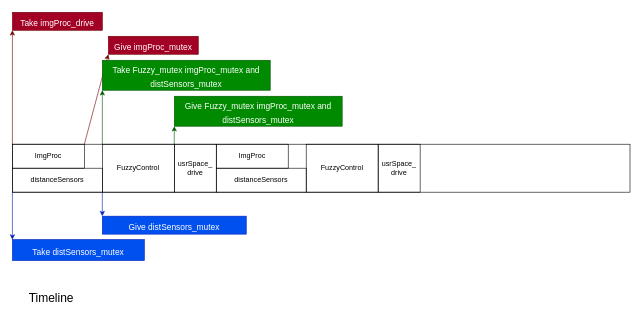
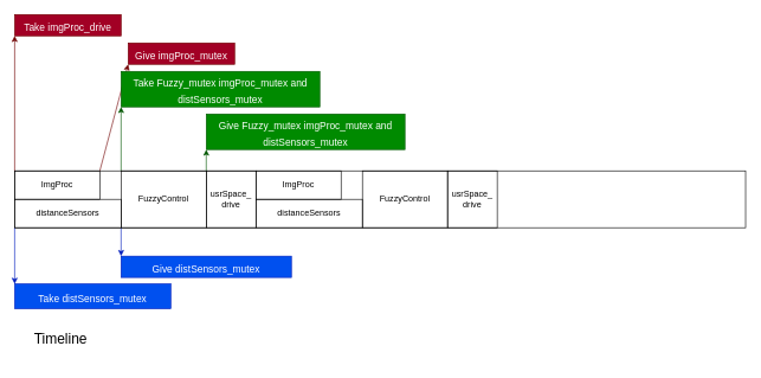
  <mxCell id="0" />
  <mxCell id="1" parent="0" />
  <mxCell id="2" value="" style="rounded=0;whiteSpace=wrap;html=1;fillColor=none;" vertex="1" parent="1"><mxGeometry x="20" y="240" width="1030" height="80" as="geometry" /></mxCell>
  <mxCell id="3" style="edgeStyle=none;html=1;exitX=1;exitY=0;exitDx=0;exitDy=0;fontSize=20;entryX=0;entryY=1;entryDx=0;entryDy=0;fillColor=#a20025;strokeColor=#6F0000;" edge="1" parent="1" source="5" target="15"><mxGeometry relative="1" as="geometry"><mxPoint x="90" y="160" as="targetPoint" /></mxGeometry></mxCell>
  <mxCell id="4" style="edgeStyle=none;html=1;exitX=0;exitY=0;exitDx=0;exitDy=0;fontSize=20;entryX=0;entryY=1;entryDx=0;entryDy=0;fillColor=#a20025;strokeColor=#6F0000;" edge="1" parent="1" source="5" target="14"><mxGeometry relative="1" as="geometry"><mxPoint x="80" y="160" as="targetPoint" /></mxGeometry></mxCell>
  <mxCell id="5" value="ImgProc" style="rounded=0;whiteSpace=wrap;html=1;fillColor=none;" vertex="1" parent="1"><mxGeometry x="20" y="240" width="120" height="40" as="geometry" /></mxCell>
  <mxCell id="6" style="edgeStyle=none;html=1;exitX=0;exitY=1;exitDx=0;exitDy=0;entryX=0;entryY=0;entryDx=0;entryDy=0;fontSize=14;fillColor=#0050ef;strokeColor=#001DBC;" edge="1" parent="1" source="8" target="16"><mxGeometry relative="1" as="geometry" /></mxCell>
  <mxCell id="7" style="edgeStyle=none;html=1;exitX=1;exitY=1;exitDx=0;exitDy=0;fontSize=14;fillColor=#0050ef;strokeColor=#001DBC;entryX=0;entryY=0;entryDx=0;entryDy=0;" edge="1" parent="1" source="8" target="17"><mxGeometry relative="1" as="geometry" /></mxCell>
  <mxCell id="8" value="distanceSensors" style="rounded=0;whiteSpace=wrap;html=1;fillColor=none;" vertex="1" parent="1"><mxGeometry x="20" y="280" width="150" height="40" as="geometry" /></mxCell>
  <mxCell id="9" style="edgeStyle=none;html=1;exitX=0;exitY=0;exitDx=0;exitDy=0;fontSize=14;entryX=0;entryY=1;entryDx=0;entryDy=0;fillColor=#008a00;strokeColor=#005700;" edge="1" parent="1" source="10" target="22"><mxGeometry relative="1" as="geometry"><mxPoint x="270" y="210" as="targetPoint" /></mxGeometry></mxCell>
  <mxCell id="10" value="FuzzyControl" style="rounded=0;whiteSpace=wrap;html=1;fillColor=none;" vertex="1" parent="1"><mxGeometry x="170" y="240" width="120" height="80" as="geometry" /></mxCell>
  <mxCell id="11" style="edgeStyle=none;html=1;exitX=0;exitY=0;exitDx=0;exitDy=0;fontSize=14;entryX=0;entryY=1;entryDx=0;entryDy=0;fillColor=#008a00;strokeColor=#005700;" edge="1" parent="1" source="12" target="23"><mxGeometry relative="1" as="geometry" /></mxCell>
  <mxCell id="12" value="usrSpace_&lt;br&gt;drive" style="rounded=0;whiteSpace=wrap;html=1;fillColor=none;" vertex="1" parent="1"><mxGeometry x="290" y="240" width="70" height="80" as="geometry" /></mxCell>
- <mxCell id="13" value="&lt;font style=&quot;font-size: 20px&quot;&gt;Timeline&lt;/font&gt;" style="text;html=1;strokeColor=none;fillColor=none;align=center;verticalAlign=middle;whiteSpace=wrap;rounded=0;" vertex="1" parent="1"><mxGeometry x="20" y="480" width="130" height="30" as="geometry" /></mxCell>
+ <mxCell id="13" value="&lt;font style=&quot;font-size: 20px&quot;&gt;Timeline&lt;/font&gt;" style="text;html=1;strokeColor=none;fillColor=none;align=center;verticalAlign=middle;whiteSpace=wrap;rounded=0;" vertex="1" parent="1"><mxGeometry x="20" y="460" width="130" height="30" as="geometry" /></mxCell>
  <mxCell id="14" value="&lt;font style=&quot;font-size: 14px&quot;&gt;Take imgProc_drive&lt;/font&gt;" style="text;html=1;strokeColor=#6F0000;fillColor=#a20025;align=center;verticalAlign=middle;whiteSpace=wrap;rounded=0;fontSize=20;fontColor=#ffffff;" vertex="1" parent="1"><mxGeometry x="20" y="20" width="150" height="30" as="geometry" /></mxCell>
  <mxCell id="15" value="&lt;font style=&quot;font-size: 14px&quot;&gt;Give imgProc_mutex&lt;/font&gt;" style="text;html=1;strokeColor=#6F0000;fillColor=#a20025;align=center;verticalAlign=middle;whiteSpace=wrap;rounded=0;fontSize=20;fontColor=#ffffff;" vertex="1" parent="1"><mxGeometry x="180" y="60" width="150" height="30" as="geometry" /></mxCell>
  <mxCell id="16" value="&lt;font style=&quot;font-size: 14px&quot;&gt;Take distSensors_mutex&lt;/font&gt;" style="text;html=1;strokeColor=#001DBC;fillColor=#0050ef;align=center;verticalAlign=middle;whiteSpace=wrap;rounded=0;fontSize=20;fontColor=#ffffff;" vertex="1" parent="1"><mxGeometry x="20" y="399" width="220" height="35" as="geometry" /></mxCell>
  <mxCell id="17" value="&lt;font style=&quot;font-size: 14px&quot;&gt;Give distSensors_mutex&lt;/font&gt;" style="text;html=1;strokeColor=#001DBC;fillColor=#0050ef;align=center;verticalAlign=middle;whiteSpace=wrap;rounded=0;fontSize=20;fontColor=#ffffff;" vertex="1" parent="1"><mxGeometry x="170" y="360" width="240" height="30" as="geometry" /></mxCell>
  <mxCell id="18" value="ImgProc" style="rounded=0;whiteSpace=wrap;html=1;fillColor=none;" vertex="1" parent="1"><mxGeometry x="360" y="240" width="120" height="40" as="geometry" /></mxCell>
  <mxCell id="19" value="distanceSensors" style="rounded=0;whiteSpace=wrap;html=1;fillColor=none;" vertex="1" parent="1"><mxGeometry x="360" y="280" width="150" height="40" as="geometry" /></mxCell>
  <mxCell id="20" value="FuzzyControl" style="rounded=0;whiteSpace=wrap;html=1;fillColor=none;" vertex="1" parent="1"><mxGeometry x="510" y="240" width="120" height="80" as="geometry" /></mxCell>
  <mxCell id="21" value="usrSpace_&lt;br&gt;drive" style="rounded=0;whiteSpace=wrap;html=1;fillColor=none;" vertex="1" parent="1"><mxGeometry x="630" y="240" width="70" height="80" as="geometry" /></mxCell>
  <mxCell id="22" value="&lt;font style=&quot;font-size: 14px&quot;&gt;Take Fuzzy_mutex&lt;/font&gt;&lt;span style=&quot;font-size: 14px&quot;&gt;&amp;nbsp;imgProc_mutex and&lt;br&gt;&lt;/span&gt;&lt;span style=&quot;font-size: 14px&quot;&gt;distSensors_mutex&lt;/span&gt;&lt;span style=&quot;font-size: 14px&quot;&gt;&lt;br&gt;&lt;/span&gt;" style="text;html=1;strokeColor=#005700;fillColor=#008a00;align=center;verticalAlign=middle;whiteSpace=wrap;rounded=0;fontSize=20;fontColor=#ffffff;" vertex="1" parent="1"><mxGeometry x="170" y="100" width="280" height="50" as="geometry" /></mxCell>
  <mxCell id="23" value="&lt;font style=&quot;font-size: 14px&quot;&gt;Give Fuzzy_mutex&lt;/font&gt;&lt;span style=&quot;font-size: 14px&quot;&gt;&amp;nbsp;imgProc_mutex and&lt;br&gt;&lt;/span&gt;&lt;span style=&quot;font-size: 14px&quot;&gt;distSensors_mutex&lt;/span&gt;&lt;span style=&quot;font-size: 14px&quot;&gt;&lt;br&gt;&lt;/span&gt;" style="text;html=1;strokeColor=#005700;fillColor=#008a00;align=center;verticalAlign=middle;whiteSpace=wrap;rounded=0;fontSize=20;fontColor=#ffffff;" vertex="1" parent="1"><mxGeometry x="290" y="160" width="280" height="50" as="geometry" /></mxCell>
